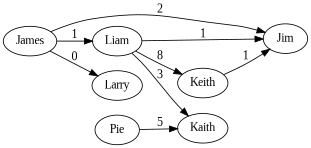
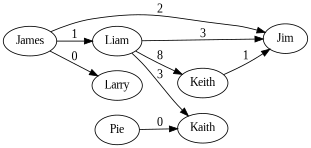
  digraph {
    fontname="Liberation Serif"
    rankdir=LR
    node [fontname="Liberation Serif"]
    edge [fontname="Liberation Serif"]
    James
    Jim
    Liam
    Larry
    Keith
    Kaith
    Pie
    James -> Jim [label=2]
    James -> Liam [label=1]
    James -> Larry [label=0]
-   Liam -> Jim [label=1]
+   Liam -> Jim [label=3]
    Liam -> Keith [label=8]
    Liam -> Kaith [label=3]
    Keith -> Jim [label=1]
-   Pie -> Kaith [label=5]
+   Pie -> Kaith [label=0]
  }
